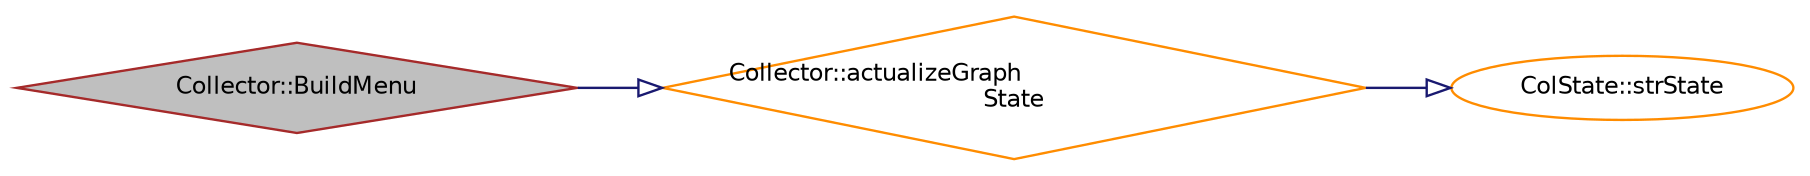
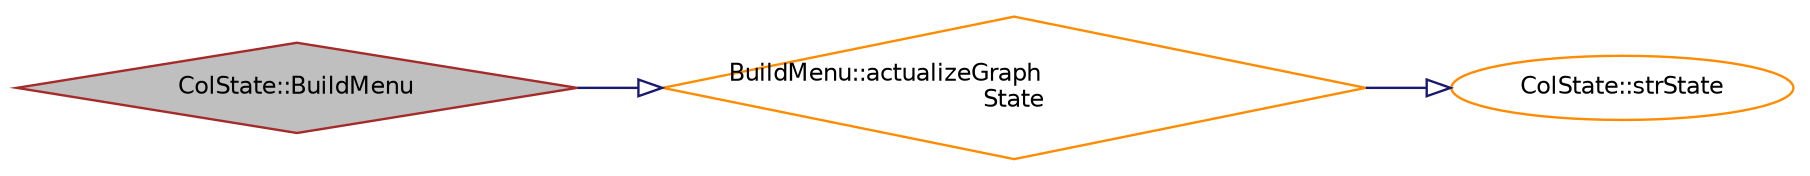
  digraph {
    rankdir=LR
    node [color=darkorange fillcolor=white fontname=Helvetica fontsize=10 shape=diamond style=filled]
    edge [arrowhead=onormal color=midnightblue fontname=Helvetica fontsize=10 labelfontname=Helvetica labelfontsize=10 style=solid]
-   n1 [color=brown fillcolor=grey75 fontcolor=black height=0.2 label="Collector::BuildMenu" width=0.4]
-   n2 [height=0.2 label="Collector::actualizeGraph\lState" width=0.4]
+   n1 [color=brown fillcolor=grey75 fontcolor=black height=0.2 label="ColState::BuildMenu" width=0.4]
+   n2 [height=0.2 label="BuildMenu::actualizeGraph\lState" width=0.4]
    n3 [height=0.2 label="ColState::strState" shape=ellipse width=0.4]
    n1 -> n2
    n2 -> n3
  }
